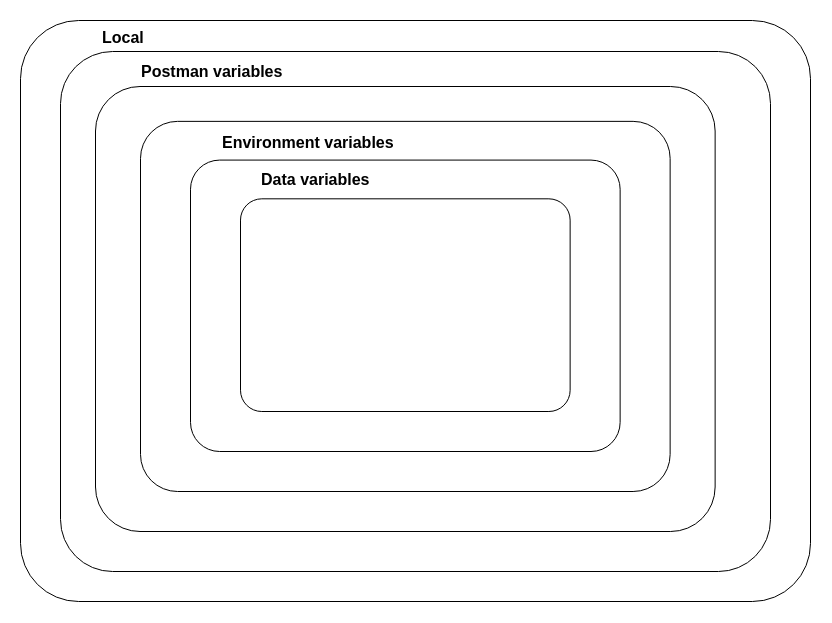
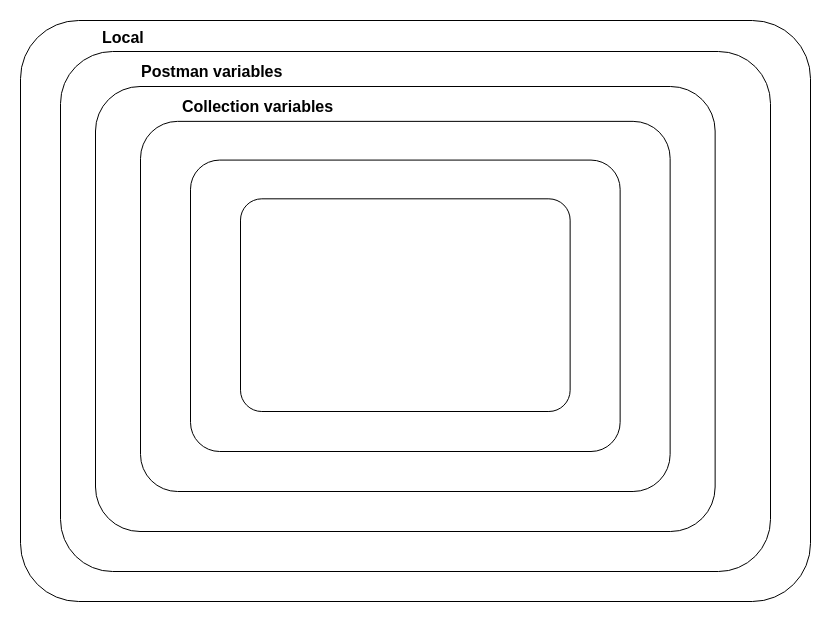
  <mxCell id="0" />
  <mxCell id="1" parent="0" />
  <mxCell id="2" value="" style="rounded=1;arcSize=10;whiteSpace=wrap;html=1;align=left;" vertex="1" parent="1"><mxGeometry x="20" y="20.01" width="790" height="580.99" as="geometry" /></mxCell>
  <mxCell id="3" value="" style="rounded=1;arcSize=10;whiteSpace=wrap;html=1;align=left;" vertex="1" parent="1"><mxGeometry x="60" y="51" width="710" height="520" as="geometry" /></mxCell>
  <mxCell id="4" value="&lt;b&gt;&lt;font style=&quot;font-size: 16px;&quot;&gt;Local&lt;/font&gt;&lt;/b&gt;" style="text;html=1;strokeColor=none;fillColor=none;align=left;verticalAlign=middle;whiteSpace=wrap;rounded=0;" vertex="1" parent="1"><mxGeometry x="100" y="22" width="90" height="30" as="geometry" /></mxCell>
  <mxCell id="5" value="" style="rounded=1;arcSize=10;whiteSpace=wrap;html=1;align=left;" vertex="1" parent="1"><mxGeometry x="95" y="86" width="619.64" height="445" as="geometry" /></mxCell>
  <mxCell id="6" value="&lt;b&gt;&lt;font style=&quot;font-size: 16px;&quot;&gt;Postman variables&lt;/font&gt;&lt;/b&gt;" style="text;html=1;strokeColor=none;fillColor=none;align=left;verticalAlign=middle;whiteSpace=wrap;rounded=0;" vertex="1" parent="1"><mxGeometry x="139" y="56" width="175" height="30" as="geometry" /></mxCell>
  <mxCell id="7" value="" style="rounded=1;arcSize=10;whiteSpace=wrap;html=1;align=left;" vertex="1" parent="1"><mxGeometry x="140" y="120.86" width="529.64" height="370.14" as="geometry" /></mxCell>
  <mxCell id="8" value="" style="rounded=1;arcSize=10;whiteSpace=wrap;html=1;align=left;" vertex="1" parent="1"><mxGeometry x="190" y="159.59" width="429.64" height="291.41" as="geometry" /></mxCell>
  <mxCell id="9" value="" style="rounded=1;arcSize=10;whiteSpace=wrap;html=1;align=left;" vertex="1" parent="1"><mxGeometry x="240" y="198.32" width="329.64" height="212.68" as="geometry" /></mxCell>
- <mxCell id="11" value="&lt;b&gt;&lt;font style=&quot;font-size: 16px;&quot;&gt;Environment variables&lt;/font&gt;&lt;/b&gt;" style="text;html=1;strokeColor=none;fillColor=none;align=left;verticalAlign=middle;whiteSpace=wrap;rounded=0;" vertex="1" parent="1"><mxGeometry x="220" y="126.59" width="175" height="30" as="geometry" /></mxCell>
- <mxCell id="12" value="&lt;b&gt;&lt;font style=&quot;font-size: 16px;&quot;&gt;Data variables&lt;/font&gt;&lt;/b&gt;" style="text;html=1;strokeColor=none;fillColor=none;align=left;verticalAlign=middle;whiteSpace=wrap;rounded=0;" vertex="1" parent="1"><mxGeometry x="259" y="164.32" width="175" height="30" as="geometry" /></mxCell>
+ <mxCell id="10" value="&lt;b&gt;&lt;font style=&quot;font-size: 16px;&quot;&gt;Collection variables&lt;/font&gt;&lt;/b&gt;" style="text;html=1;strokeColor=none;fillColor=none;align=left;verticalAlign=middle;whiteSpace=wrap;rounded=0;" vertex="1" parent="1"><mxGeometry x="180" y="90.86" width="175" height="30" as="geometry" /></mxCell>
